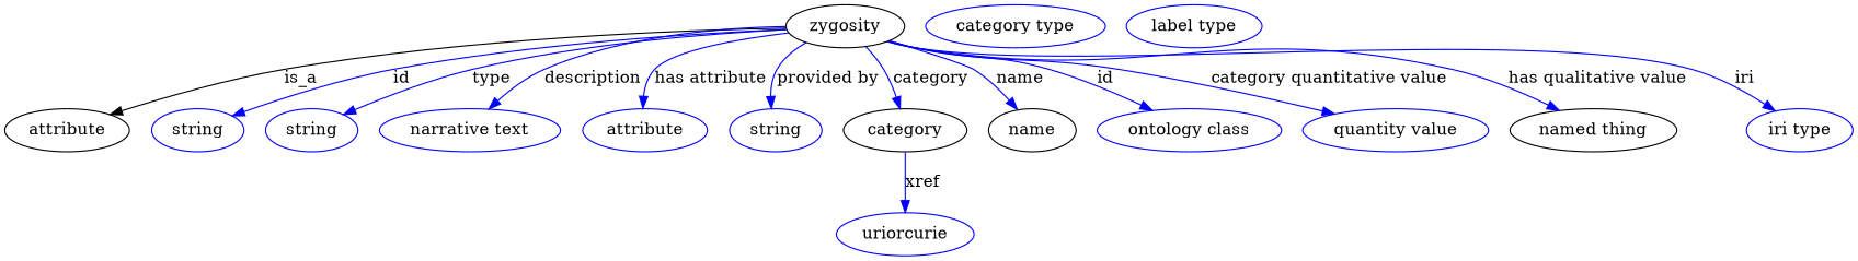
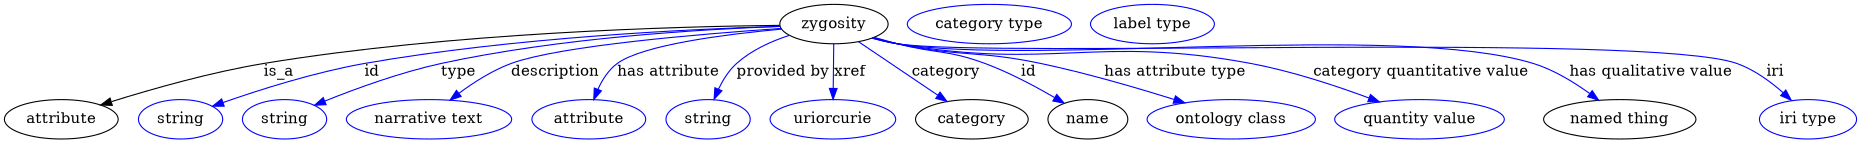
  digraph {
    node [color=blue]
    edge [color=blue style=solid]
    n1 [height=0.5 label=zygosity width=1.3721 color=""]
    attribute [height=0.5 width=1.4443 color=""]
    n3 [height=0.5 label=string width=1.0652]
    n4 [height=0.5 label=string width=1.0652]
    n5 [height=0.5 label="narrative text" width=2.0943]
    n6 [height=0.5 label=attribute width=1.4443]
    n7 [height=0.5 label=string width=1.0652]
    n8 [height=0.5 label=uriorcurie width=1.5887]
    category [height=0.5 width=1.4263 color=""]
    name [height=0.5 width=1.011 color=""]
    n11 [height=0.5 label="ontology class" width=2.1304]
    n12 [height=0.5 label="quantity value" width=2.1484]
    n13 [color=black height=0.5 label="named thing" width=1.9318]
    n14 [height=0.5 label="iri type" width=1.2277]
    n15 [height=0.5 label="category type" width=2.0762]
    n16 [height=0.5 label="label type" width=1.5707]
    n1 -> attribute [label=is_a color="" style=""]
    n1 -> n3 [label=id]
    n1 -> n4 [label=type]
    n1 -> n5 [label=description]
    n1 -> n6 [label="has attribute"]
    n1 -> n7 [label="provided by"]
-   category -> n8 [label=xref]
+   n1 -> n8 [label=xref]
    n1 -> category [label=category]
-   n1 -> name [label=name]
-   n1 -> n11 [label=id]
+   n1 -> name [label=id]
+   n1 -> n11 [label="has attribute type"]
    n1 -> n12 [label="category quantitative value"]
    n1 -> n13 [label="has qualitative value"]
    n1 -> n14 [label=iri]
  }
